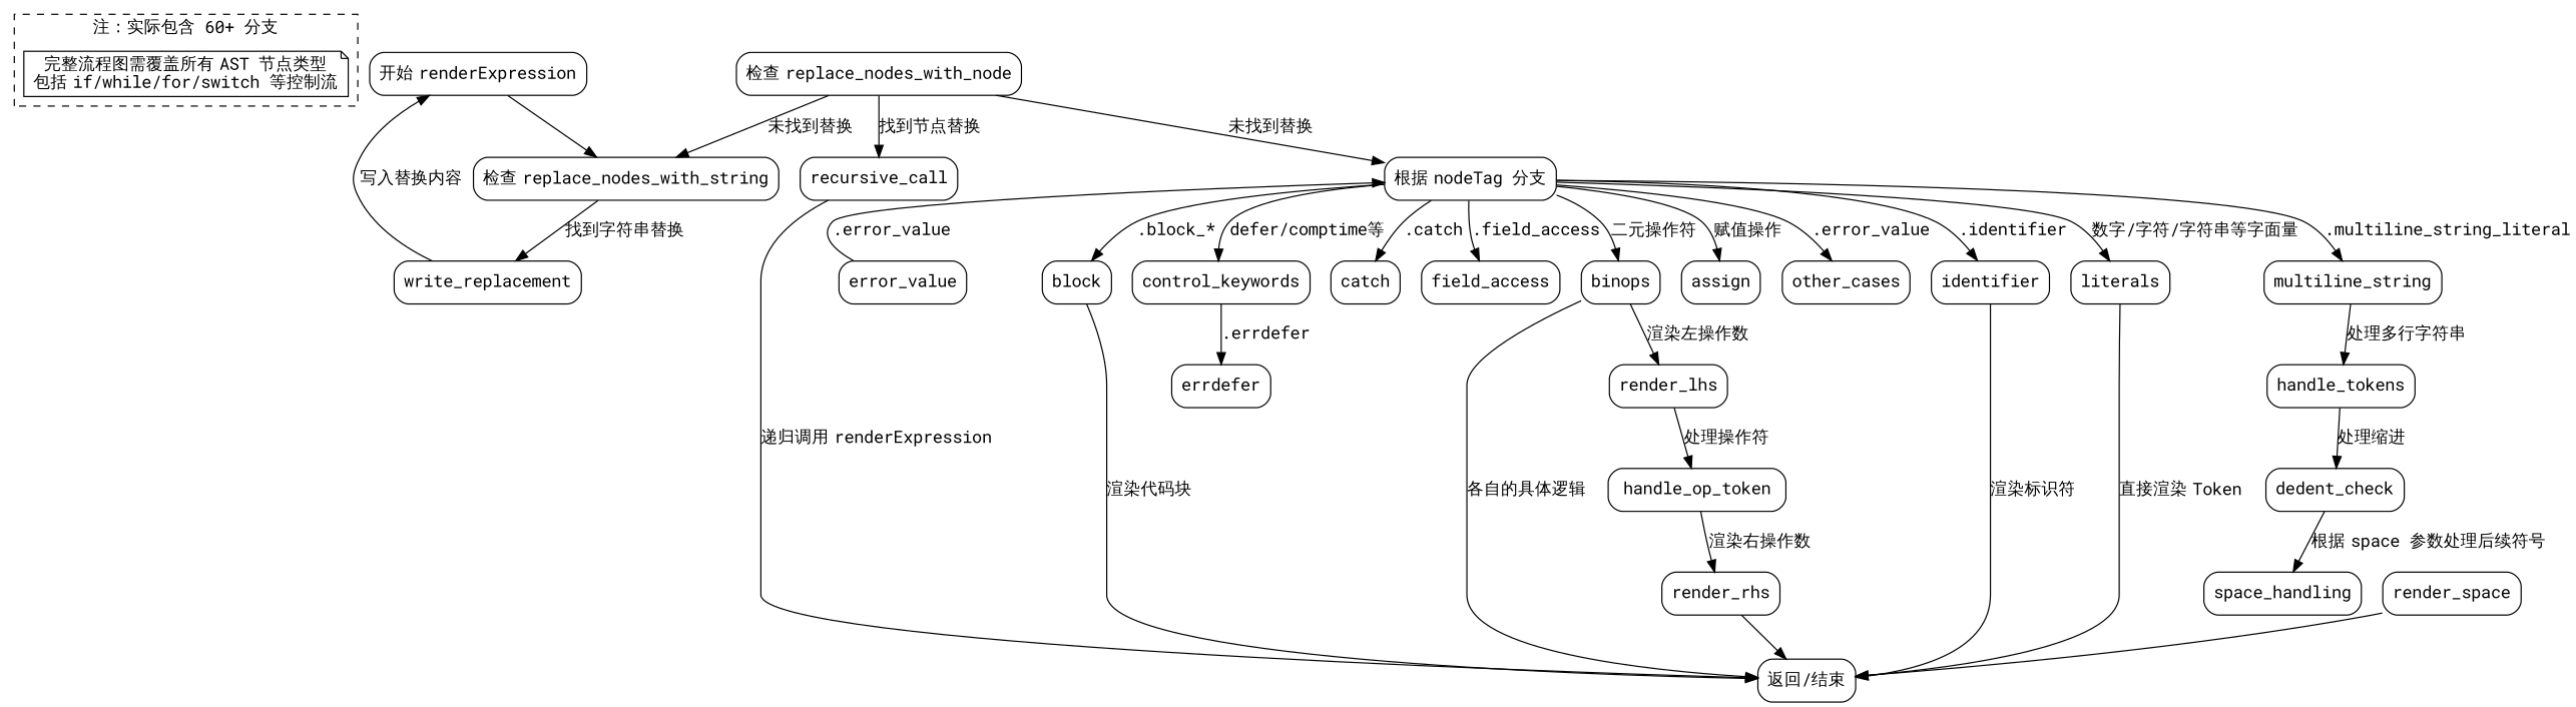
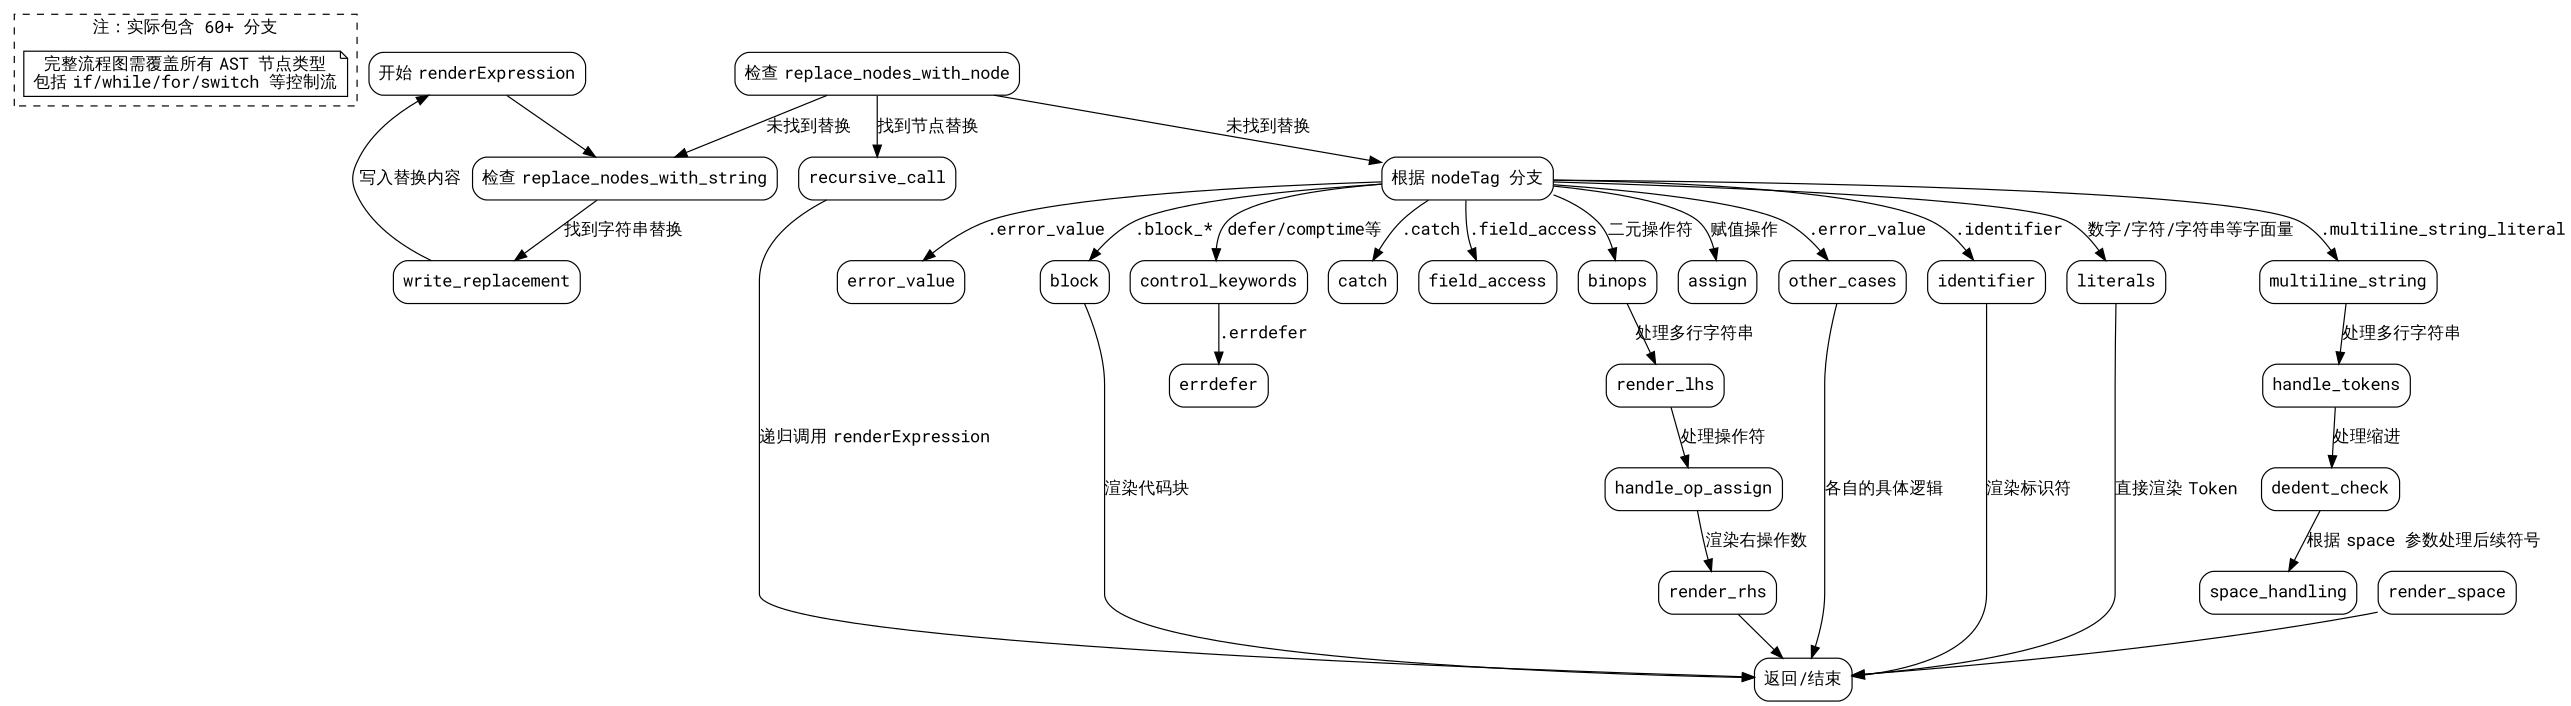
  digraph {
    fontname="Roboto Mono"
    node [fontname="Roboto Mono" shape=rectangle style=rounded]
    edge [fontname="Roboto Mono"]
    n1 [label="完整流程图需覆盖所有 AST 节点类型\n包括 if/while/for/switch 等控制流" shape=note]
    n2 [label="开始 renderExpression"]
    n3 [label="检查 replace_nodes_with_string"]
    write_replacement
    n5 [label="检查 replace_nodes_with_node"]
    n6 [label="根据 nodeTag 分支"]
    recursive_call
    identifier
    literals
    multiline_string
    error_value
    block
    control_keywords
    catch
    field_access
    binops
    assign
    other_cases
    n19 [label="返回/结束"]
    handle_tokens
    errdefer
    render_lhs
    render_space
    dedent_check
-   handle_op_token
+   handle_op_token [label=handle_op_assign]
    space_handling
    render_rhs
    subgraph cluster_1 {
      label="注：实际包含 60+ 分支"
      style=dashed
      n1
    }
    n2 -> n3
    n3 -> write_replacement [label="找到字符串替换"]
    write_replacement -> n2 [label="写入替换内容"]
    n5 -> n3 [label="未找到替换"]
    n5 -> n6 [label="未找到替换"]
    n5 -> recursive_call [label="找到节点替换"]
    n6 -> identifier [label=".identifier"]
    n6 -> literals [label="数字/字符/字符串等字面量"]
    n6 -> multiline_string [label=".multiline_string_literal"]
-   error_value -> n6 [label=".error_value"]
+   n6 -> error_value [label=".error_value"]
    n6 -> block [label=".block_*"]
    n6 -> control_keywords [label="defer/comptime等"]
    n6 -> catch [label=".catch"]
    n6 -> field_access [label=".field_access"]
    n6 -> binops [label="二元操作符"]
    n6 -> assign [label="赋值操作"]
    n6 -> other_cases [label=".error_value"]
    recursive_call -> n19 [label="递归调用 renderExpression"]
    identifier -> n19 [label="渲染标识符"]
    literals -> n19 [label="直接渲染 Token"]
    multiline_string -> handle_tokens [label="处理多行字符串"]
    block -> n19 [label="渲染代码块"]
    control_keywords -> errdefer [label=".errdefer"]
-   binops -> render_lhs [label="渲染左操作数"]
-   binops -> n19 [label="各自的具体逻辑"]
+   binops -> render_lhs [label="处理多行字符串"]
+   other_cases -> n19 [label="各自的具体逻辑"]
    handle_tokens -> dedent_check [label="处理缩进"]
    render_lhs -> handle_op_token [label="处理操作符"]
    render_space -> n19
    dedent_check -> space_handling [label="根据 space 参数处理后续符号"]
    handle_op_token -> render_rhs [label="渲染右操作数"]
    render_rhs -> n19
  }
